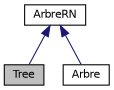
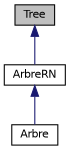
  digraph {
    node [color=black fillcolor=white fontname=Helvetica fontsize=10 shape=record style=filled]
    edge [color=midnightblue dir=back fontname=Helvetica fontsize=10 labelfontname=Helvetica labelfontsize=10 style=solid]
    n1 [fillcolor=grey75 fontcolor=black height=0.2 label=Tree width=0.4]
    n2 [height=0.2 label=ArbreRN width=0.4]
    n3 [height=0.2 label=Arbre width=0.4]
-   n2 -> n1
+   n1 -> n2
    n2 -> n3
  }
